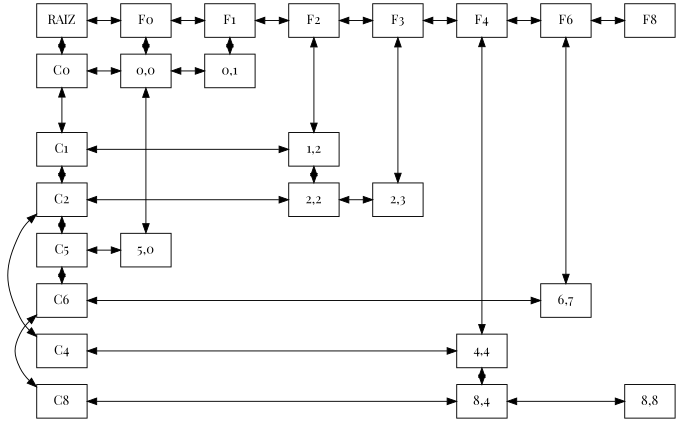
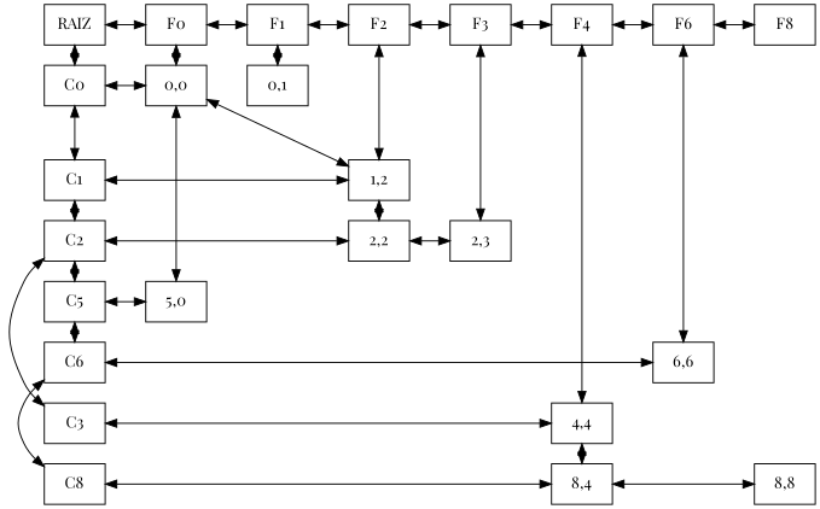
  digraph {
    fontname="Playfair Display"
    rankdir=LR
    node [fontname="Playfair Display" group=0 shape=box]
    edge [dir=both fontname="Playfair Display"]
    n1 [label=RAIZ rankdir=LR]
    n2 [group=1 label=C0 rankdir=LR]
    n3 [group=2 label=C1 rankdir=LR]
    n4 [group=3 label=C2 rankdir=LR]
-   n5 [group=5 label=C4 rankdir=LR]
+   n5 [group=5 label=C3 rankdir=LR]
    n6 [group=6 label=C5 rankdir=LR]
    n7 [group=7 label=C6 rankdir=LR]
    n8 [group=9 label=C8 rankdir=LR]
    n9 [label=F0]
    n10 [group=1 label="0,0"]
    n11 [group=6 label="5,0"]
    n12 [label=F1]
    n13 [group=1 label="0,1"]
    n14 [label=F2]
    n15 [group=2 label="1,2"]
    n16 [group=3 label="2,2"]
    n17 [label=F3]
    n18 [group=3 label="2,3"]
    n19 [label=F4]
    n20 [group=5 label="4,4"]
    n21 [group=9 label="8,4"]
    n22 [label=F6]
-   n23 [group=7 label="6,7"]
+   n23 [group=7 label="6,6"]
    n24 [label=F8]
    n25 [group=9 label="8,8"]
    subgraph sub_1 {
      rank=min
      n1
      n2
      n3
      n4
      n5
      n6
      n7
      n8
    }
    subgraph sub_2 {
      rank=same
      n1
      n2
      n3
      n4
      n5
      n6
      n7
      n8
    }
    subgraph sub_3 {
      rank=same
      n9
      n10
      n11
    }
    subgraph sub_4 {
      rank=same
      n12
      n13
    }
    subgraph sub_5 {
      rank=same
      n14
      n15
      n16
    }
    subgraph sub_6 {
      rank=same
      n17
      n18
    }
    subgraph sub_7 {
      rank=same
      n19
      n20
      n21
    }
    subgraph sub_8 {
      rank=same
      n22
      n23
    }
    subgraph sub_9 {
      rank=same
      n24
      n25
    }
    n1 -> n2
    n1 -> n9
    n2 -> n3
    n2 -> n10
    n3 -> n4
    n3 -> n15
    n4 -> n5
    n4 -> n6
    n4 -> n16
    n5 -> n20
    n6 -> n7
    n6 -> n11
    n7 -> n8
    n7 -> n23
    n8 -> n21
    n9 -> n10
    n9 -> n12
    n10 -> n11
-   n10 -> n13
+   n10 -> n15
    n12 -> n13
    n12 -> n14
    n14 -> n15
    n14 -> n17
    n15 -> n16
    n16 -> n18
    n17 -> n18
    n17 -> n19
    n19 -> n20
    n19 -> n22
    n20 -> n21
    n21 -> n25
    n22 -> n23
    n22 -> n24
  }
